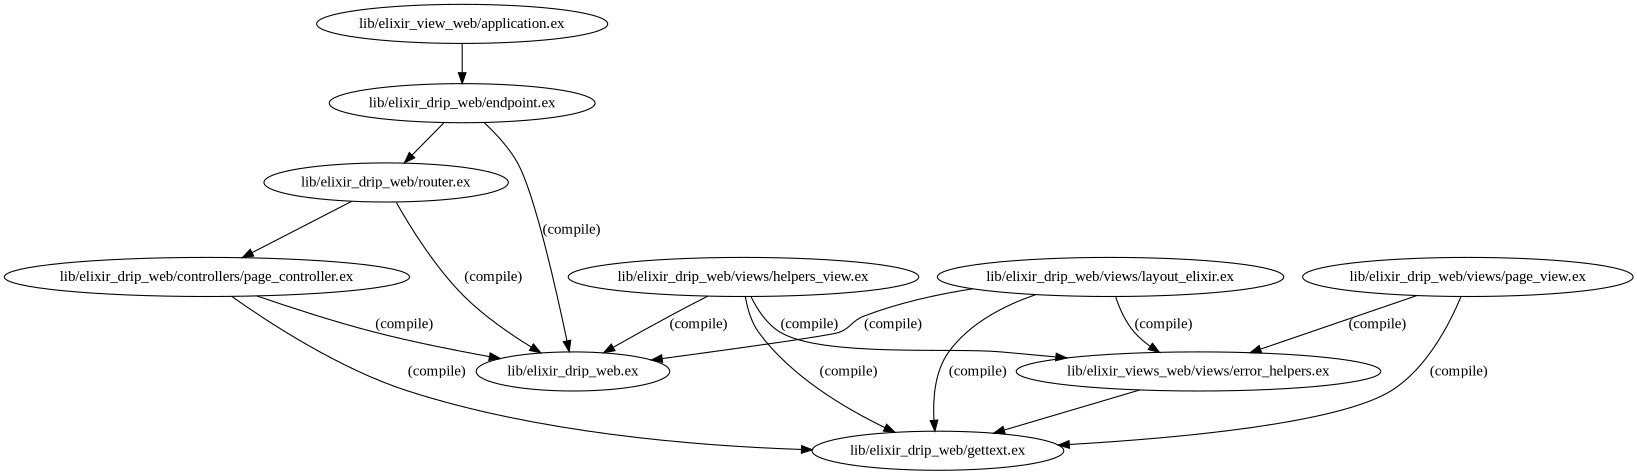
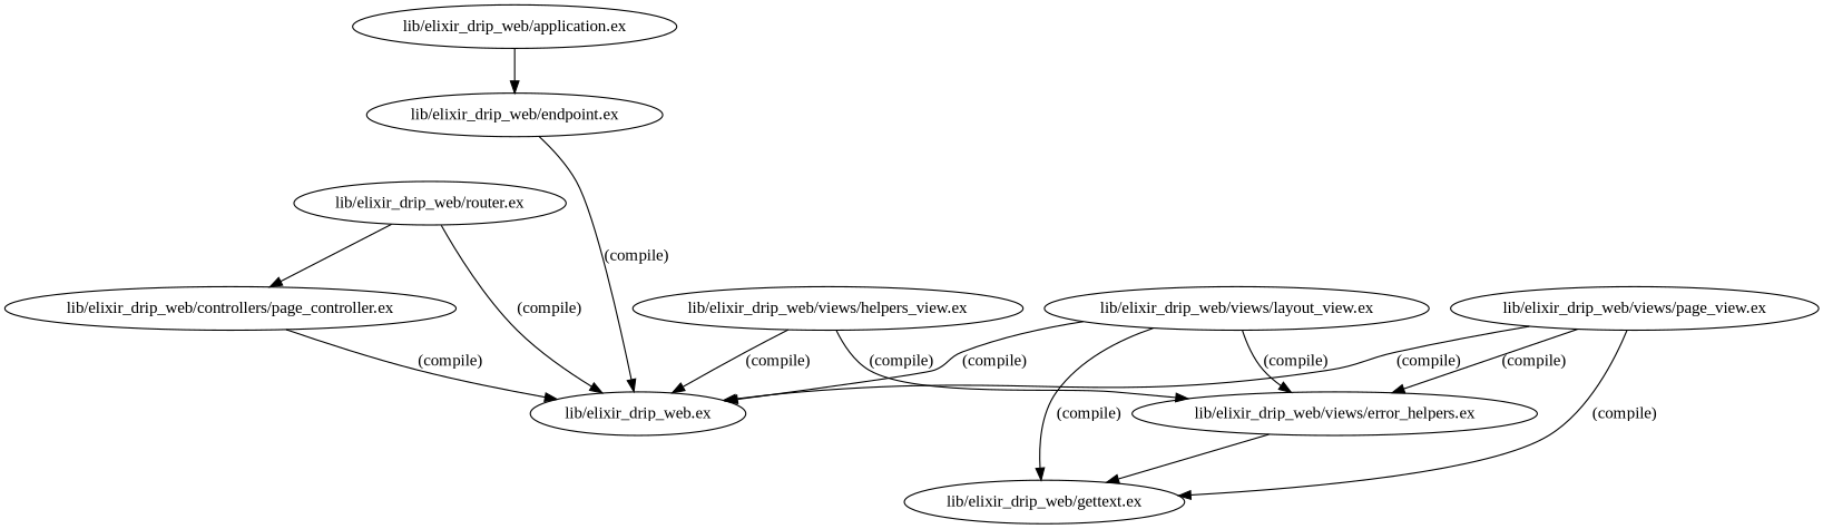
  digraph {
    fontname="Liberation Serif"
    node [fontname="Liberation Serif"]
    edge [fontname="Liberation Serif"]
-   "lib/elixir_drip_web/application.ex" [label="lib/elixir_view_web/application.ex"]
+   "lib/elixir_drip_web/application.ex"
    "lib/elixir_drip_web/endpoint.ex"
    "lib/elixir_drip_web.ex"
    "lib/elixir_drip_web/router.ex"
    "lib/elixir_drip_web/controllers/page_controller.ex"
    "lib/elixir_drip_web/gettext.ex"
-   "lib/elixir_drip_web/views/error_helpers.ex" [label="lib/elixir_views_web/views/error_helpers.ex"]
+   "lib/elixir_drip_web/views/error_helpers.ex"
    n8 [label="lib/elixir_drip_web/views/helpers_view.ex"]
-   "lib/elixir_drip_web/views/layout_view.ex" [label="lib/elixir_drip_web/views/layout_elixir.ex"]
+   "lib/elixir_drip_web/views/layout_view.ex"
    "lib/elixir_drip_web/views/page_view.ex"
    "lib/elixir_drip_web/application.ex" -> "lib/elixir_drip_web/endpoint.ex"
    "lib/elixir_drip_web/endpoint.ex" -> "lib/elixir_drip_web.ex" [label="(compile)"]
-   "lib/elixir_drip_web/endpoint.ex" -> "lib/elixir_drip_web/router.ex"
    "lib/elixir_drip_web/router.ex" -> "lib/elixir_drip_web.ex" [label="(compile)"]
    "lib/elixir_drip_web/router.ex" -> "lib/elixir_drip_web/controllers/page_controller.ex"
    "lib/elixir_drip_web/controllers/page_controller.ex" -> "lib/elixir_drip_web.ex" [label="(compile)"]
-   "lib/elixir_drip_web/controllers/page_controller.ex" -> "lib/elixir_drip_web/gettext.ex" [label="(compile)"]
    "lib/elixir_drip_web/views/error_helpers.ex" -> "lib/elixir_drip_web/gettext.ex"
    n8 -> "lib/elixir_drip_web.ex" [label="(compile)"]
-   n8 -> "lib/elixir_drip_web/gettext.ex" [label="(compile)"]
    n8 -> "lib/elixir_drip_web/views/error_helpers.ex" [label="(compile)"]
    "lib/elixir_drip_web/views/layout_view.ex" -> "lib/elixir_drip_web.ex" [label="(compile)"]
    "lib/elixir_drip_web/views/layout_view.ex" -> "lib/elixir_drip_web/gettext.ex" [label="(compile)"]
    "lib/elixir_drip_web/views/layout_view.ex" -> "lib/elixir_drip_web/views/error_helpers.ex" [label="(compile)"]
+   "lib/elixir_drip_web/views/page_view.ex" -> "lib/elixir_drip_web.ex" [label="(compile)"]
    "lib/elixir_drip_web/views/page_view.ex" -> "lib/elixir_drip_web/gettext.ex" [label="(compile)"]
    "lib/elixir_drip_web/views/page_view.ex" -> "lib/elixir_drip_web/views/error_helpers.ex" [label="(compile)"]
  }
